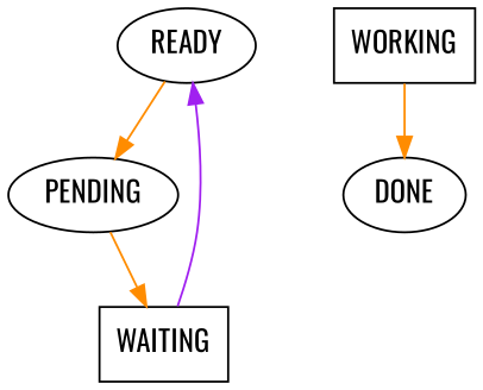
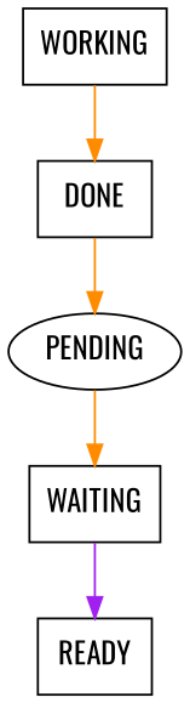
  digraph {
    fontname=Oswald
    node [fontname=Oswald shape=box]
    edge [color=darkorange fontname=Oswald]
-   READY [shape=ellipse]
+   READY
    PENDING [shape=""]
    WAITING
    WORKING
-   DONE [shape=""]
-   READY -> PENDING
+   DONE
+   DONE -> PENDING
    PENDING -> WAITING
    WAITING -> READY [color=purple]
    WORKING -> DONE
  }
